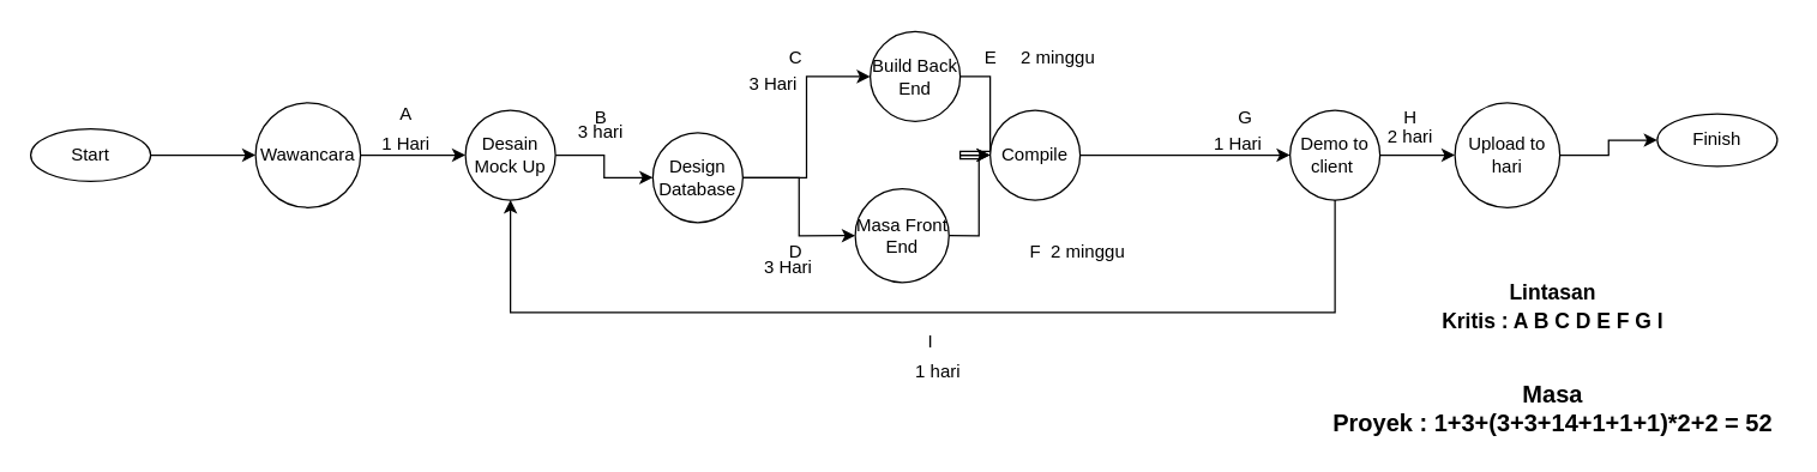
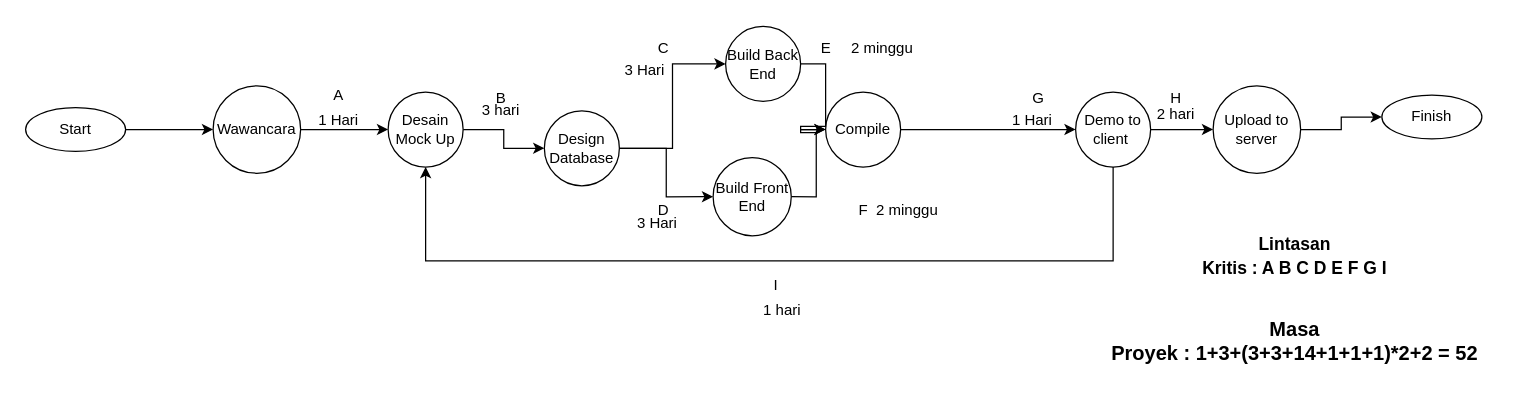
  <mxCell id="0" />
  <mxCell id="1" parent="0" />
  <mxCell id="2" style="edgeStyle=orthogonalEdgeStyle;rounded=0;orthogonalLoop=1;jettySize=auto;html=1;exitX=1;exitY=0.5;exitDx=0;exitDy=0;entryX=0;entryY=0.5;entryDx=0;entryDy=0;" parent="1" source="3" target="7" edge="1"><mxGeometry relative="1" as="geometry" /></mxCell>
  <mxCell id="3" value="Wawancara" style="ellipse;whiteSpace=wrap;html=1;aspect=fixed;" parent="1" vertex="1"><mxGeometry x="170" y="68" width="70" height="70" as="geometry" /></mxCell>
  <mxCell id="4" style="edgeStyle=orthogonalEdgeStyle;rounded=0;orthogonalLoop=1;jettySize=auto;html=1;exitX=1;exitY=0.5;exitDx=0;exitDy=0;entryX=0;entryY=0.5;entryDx=0;entryDy=0;" parent="1" source="5" target="19" edge="1"><mxGeometry relative="1" as="geometry" /></mxCell>
  <mxCell id="5" value="Build Back End" style="ellipse;whiteSpace=wrap;html=1;aspect=fixed;" parent="1" vertex="1"><mxGeometry x="580" y="20.5" width="60" height="60" as="geometry" /></mxCell>
  <mxCell id="6" style="edgeStyle=orthogonalEdgeStyle;rounded=0;orthogonalLoop=1;jettySize=auto;html=1;exitX=1;exitY=0.5;exitDx=0;exitDy=0;" parent="1" source="7" target="17" edge="1"><mxGeometry relative="1" as="geometry" /></mxCell>
  <mxCell id="7" value="Desain Mock Up" style="ellipse;whiteSpace=wrap;html=1;aspect=fixed;" parent="1" vertex="1"><mxGeometry x="310" y="73" width="60" height="60" as="geometry" /></mxCell>
  <mxCell id="8" style="edgeStyle=orthogonalEdgeStyle;rounded=0;orthogonalLoop=1;jettySize=auto;html=1;exitX=1;exitY=0.5;exitDx=0;exitDy=0;entryX=0;entryY=0.5;entryDx=0;entryDy=0;" parent="1" source="9" target="14" edge="1"><mxGeometry relative="1" as="geometry" /></mxCell>
  <mxCell id="9" value="Demo to client&amp;nbsp;" style="ellipse;whiteSpace=wrap;html=1;aspect=fixed;" parent="1" vertex="1"><mxGeometry x="860" y="73" width="60" height="60" as="geometry" /></mxCell>
  <mxCell id="10" style="edgeStyle=orthogonalEdgeStyle;rounded=0;orthogonalLoop=1;jettySize=auto;html=1;exitX=1;exitY=0.5;exitDx=0;exitDy=0;entryX=0;entryY=0.5;entryDx=0;entryDy=0;" parent="1" source="11" target="19" edge="1"><mxGeometry relative="1" as="geometry" /></mxCell>
- <mxCell id="11" value="Masa Front End" style="ellipse;whiteSpace=wrap;html=1;aspect=fixed;" parent="1" vertex="1"><mxGeometry x="570" y="125.5" width="62.5" height="62.5" as="geometry" /></mxCell>
+ <mxCell id="11" value="Build Front End" style="ellipse;whiteSpace=wrap;html=1;aspect=fixed;" parent="1" vertex="1"><mxGeometry x="570" y="125.5" width="62.5" height="62.5" as="geometry" /></mxCell>
  <mxCell id="12" style="edgeStyle=orthogonalEdgeStyle;rounded=0;orthogonalLoop=1;jettySize=auto;html=1;exitX=0.5;exitY=1;exitDx=0;exitDy=0;entryX=0.5;entryY=1;entryDx=0;entryDy=0;" parent="1" source="9" target="7" edge="1"><mxGeometry relative="1" as="geometry"><Array as="points"><mxPoint x="890" y="208" /><mxPoint x="340" y="208" /></Array></mxGeometry></mxCell>
  <mxCell id="13" style="edgeStyle=orthogonalEdgeStyle;rounded=0;orthogonalLoop=1;jettySize=auto;html=1;exitX=1;exitY=0.5;exitDx=0;exitDy=0;entryX=0;entryY=0.5;entryDx=0;entryDy=0;" parent="1" source="14" target="20" edge="1"><mxGeometry relative="1" as="geometry" /></mxCell>
- <mxCell id="14" value="Upload to hari" style="ellipse;whiteSpace=wrap;html=1;aspect=fixed;" parent="1" vertex="1"><mxGeometry x="970" y="68" width="70" height="70" as="geometry" /></mxCell>
+ <mxCell id="14" value="Upload to server" style="ellipse;whiteSpace=wrap;html=1;aspect=fixed;" parent="1" vertex="1"><mxGeometry x="970" y="68" width="70" height="70" as="geometry" /></mxCell>
  <mxCell id="15" style="edgeStyle=orthogonalEdgeStyle;rounded=0;orthogonalLoop=1;jettySize=auto;html=1;exitX=1;exitY=0.5;exitDx=0;exitDy=0;entryX=0;entryY=0.5;entryDx=0;entryDy=0;" parent="1" source="17" target="5" edge="1"><mxGeometry relative="1" as="geometry" /></mxCell>
  <mxCell id="16" style="edgeStyle=orthogonalEdgeStyle;rounded=0;orthogonalLoop=1;jettySize=auto;html=1;exitX=1;exitY=0.5;exitDx=0;exitDy=0;entryX=0;entryY=0.5;entryDx=0;entryDy=0;" parent="1" source="17" target="11" edge="1"><mxGeometry relative="1" as="geometry" /></mxCell>
  <mxCell id="17" value="Design Database" style="ellipse;whiteSpace=wrap;html=1;aspect=fixed;" parent="1" vertex="1"><mxGeometry x="435" y="88" width="60" height="60" as="geometry" /></mxCell>
  <mxCell id="18" style="edgeStyle=orthogonalEdgeStyle;rounded=0;orthogonalLoop=1;jettySize=auto;html=1;exitX=1;exitY=0.5;exitDx=0;exitDy=0;entryX=0;entryY=0.5;entryDx=0;entryDy=0;" parent="1" source="19" target="9" edge="1"><mxGeometry relative="1" as="geometry" /></mxCell>
  <mxCell id="19" value="Compile" style="ellipse;whiteSpace=wrap;html=1;aspect=fixed;" parent="1" vertex="1"><mxGeometry x="660" y="73" width="60" height="60" as="geometry" /></mxCell>
  <mxCell id="20" value="Finish" style="ellipse;whiteSpace=wrap;html=1;" parent="1" vertex="1"><mxGeometry x="1105" y="75.5" width="80" height="35" as="geometry" /></mxCell>
  <mxCell id="21" style="edgeStyle=orthogonalEdgeStyle;rounded=0;orthogonalLoop=1;jettySize=auto;html=1;exitX=1;exitY=0.5;exitDx=0;exitDy=0;entryX=0;entryY=0.5;entryDx=0;entryDy=0;" parent="1" source="22" target="3" edge="1"><mxGeometry relative="1" as="geometry" /></mxCell>
  <mxCell id="22" value="Start" style="ellipse;whiteSpace=wrap;html=1;" parent="1" vertex="1"><mxGeometry x="20" y="85.5" width="80" height="35" as="geometry" /></mxCell>
  <mxCell id="23" value="A" style="text;html=1;align=center;verticalAlign=middle;resizable=0;points=[];autosize=1;" parent="1" vertex="1"><mxGeometry x="260" y="65.5" width="20" height="20" as="geometry" /></mxCell>
  <mxCell id="24" value="B" style="text;html=1;align=center;verticalAlign=middle;resizable=0;points=[];autosize=1;" parent="1" vertex="1"><mxGeometry x="390" y="68" width="20" height="20" as="geometry" /></mxCell>
  <mxCell id="25" value="C" style="text;html=1;align=center;verticalAlign=middle;resizable=0;points=[];autosize=1;" parent="1" vertex="1"><mxGeometry x="520" y="28" width="20" height="20" as="geometry" /></mxCell>
  <mxCell id="26" value="D" style="text;html=1;align=center;verticalAlign=middle;resizable=0;points=[];autosize=1;" parent="1" vertex="1"><mxGeometry x="520" y="158" width="20" height="20" as="geometry" /></mxCell>
  <mxCell id="27" value="E" style="text;html=1;align=center;verticalAlign=middle;resizable=0;points=[];autosize=1;" parent="1" vertex="1"><mxGeometry x="650" y="28" width="20" height="20" as="geometry" /></mxCell>
  <mxCell id="28" value="F" style="text;html=1;align=center;verticalAlign=middle;resizable=0;points=[];autosize=1;" parent="1" vertex="1"><mxGeometry x="680" y="158" width="20" height="20" as="geometry" /></mxCell>
  <mxCell id="29" value="G" style="text;html=1;align=center;verticalAlign=middle;resizable=0;points=[];autosize=1;" parent="1" vertex="1"><mxGeometry x="815" y="68" width="30" height="20" as="geometry" /></mxCell>
  <mxCell id="30" value="H" style="text;html=1;align=center;verticalAlign=middle;resizable=0;points=[];autosize=1;" parent="1" vertex="1"><mxGeometry x="930" y="68" width="20" height="20" as="geometry" /></mxCell>
  <mxCell id="31" value="I" style="text;html=1;align=center;verticalAlign=middle;resizable=0;points=[];autosize=1;" parent="1" vertex="1"><mxGeometry x="610" y="218" width="20" height="20" as="geometry" /></mxCell>
  <mxCell id="32" value="1 Hari" style="text;html=1;align=center;verticalAlign=middle;resizable=0;points=[];autosize=1;" parent="1" vertex="1"><mxGeometry x="245" y="85.5" width="50" height="20" as="geometry" /></mxCell>
  <mxCell id="33" value="3 hari" style="text;html=1;align=center;verticalAlign=middle;resizable=0;points=[];autosize=1;" parent="1" vertex="1"><mxGeometry x="375" y="78" width="50" height="20" as="geometry" /></mxCell>
  <mxCell id="34" value="3 Hari" style="text;html=1;align=center;verticalAlign=middle;resizable=0;points=[];autosize=1;" parent="1" vertex="1"><mxGeometry x="490" y="45.5" width="50" height="20" as="geometry" /></mxCell>
  <mxCell id="35" value="3 Hari" style="text;html=1;align=center;verticalAlign=middle;resizable=0;points=[];autosize=1;" parent="1" vertex="1"><mxGeometry x="500" y="168" width="50" height="20" as="geometry" /></mxCell>
  <mxCell id="36" value="2 minggu" style="text;html=1;align=center;verticalAlign=middle;resizable=0;points=[];autosize=1;" parent="1" vertex="1"><mxGeometry x="670" y="28" width="70" height="20" as="geometry" /></mxCell>
  <mxCell id="37" value="2 minggu" style="text;html=1;align=center;verticalAlign=middle;resizable=0;points=[];autosize=1;" parent="1" vertex="1"><mxGeometry x="690" y="158" width="70" height="20" as="geometry" /></mxCell>
  <mxCell id="38" value="1 Hari" style="text;html=1;align=center;verticalAlign=middle;resizable=0;points=[];autosize=1;" parent="1" vertex="1"><mxGeometry x="800" y="85.5" width="50" height="20" as="geometry" /></mxCell>
  <mxCell id="39" value="1 hari" style="text;html=1;align=center;verticalAlign=middle;resizable=0;points=[];autosize=1;" parent="1" vertex="1"><mxGeometry x="600" y="238" width="50" height="20" as="geometry" /></mxCell>
  <mxCell id="40" value="2 hari" style="text;html=1;align=center;verticalAlign=middle;resizable=0;points=[];autosize=1;" parent="1" vertex="1"><mxGeometry x="915" y="80.5" width="50" height="20" as="geometry" /></mxCell>
  <mxCell id="41" value="&lt;p class=&quot;MsoListParagraphCxSpFirst&quot; style=&quot;margin-bottom: 0in ; margin-bottom: 0.0pt ; line-height: 150%&quot;&gt;&lt;span style=&quot;font-family: &amp;#34;arial&amp;#34; , &amp;#34;sans-serif&amp;#34;&quot;&gt;&lt;b&gt;&lt;font style=&quot;font-size: 14px&quot;&gt;Lintasan&lt;br&gt;Kritis : A B C D E F G I&lt;/font&gt;&lt;/b&gt;&lt;/span&gt;&lt;/p&gt;&lt;b&gt;&lt;font size=&quot;3&quot;&gt;&lt;br&gt;&lt;/font&gt;&lt;/b&gt;&lt;p class=&quot;MsoListParagraphCxSpMiddle&quot; style=&quot;margin-bottom: 0in ; margin-bottom: 0.0pt ; line-height: 150%&quot;&gt;&lt;span style=&quot;font-family: &amp;#34;arial&amp;#34; , &amp;#34;sans-serif&amp;#34;&quot;&gt;&lt;b&gt;&lt;font size=&quot;3&quot;&gt;Masa&lt;br&gt;Proyek : 1+3+(3+3+14+1+1+1)*2+2 = 52&lt;/font&gt;&lt;/b&gt;&lt;/span&gt;&lt;/p&gt;" style="text;html=1;align=center;verticalAlign=middle;resizable=0;points=[];autosize=1;" parent="1" vertex="1"><mxGeometry x="880" y="173" width="310" height="120" as="geometry" /></mxCell>
